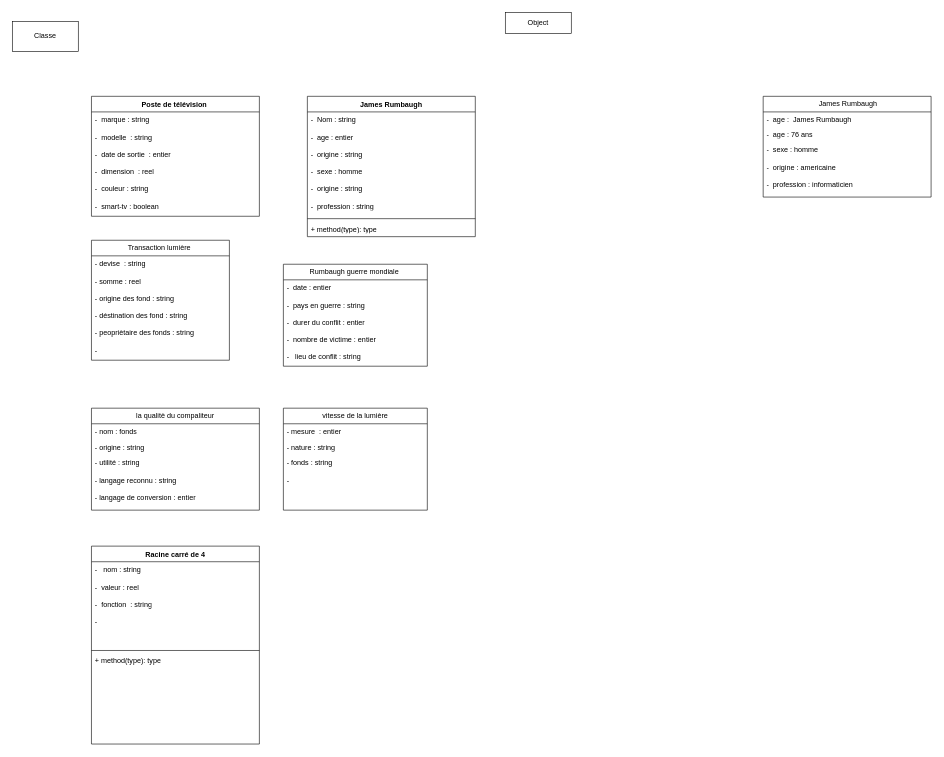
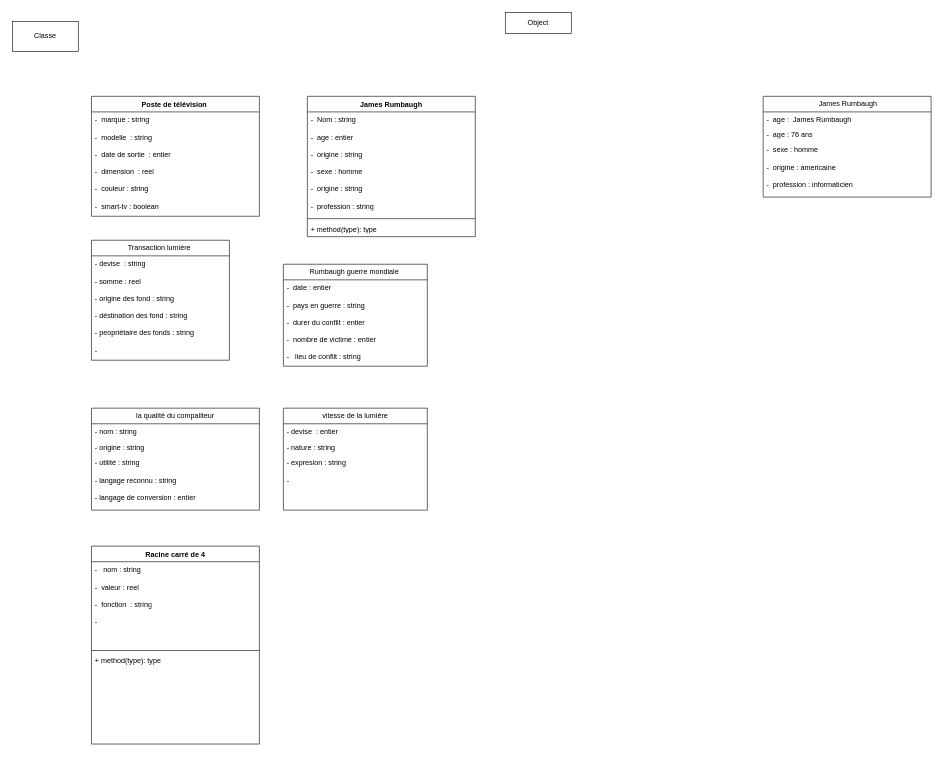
  <mxCell id="0" />
  <mxCell id="1" parent="0" />
  <mxCell id="2" value="Poste de télévision&amp;nbsp;" style="swimlane;fontStyle=1;align=center;verticalAlign=top;childLayout=stackLayout;horizontal=1;startSize=26;horizontalStack=0;resizeParent=1;resizeParentMax=0;resizeLast=0;collapsible=1;marginBottom=0;whiteSpace=wrap;html=1;" parent="1" vertex="1"><mxGeometry x="152" y="160" width="280" height="200" as="geometry" /></mxCell>
  <mxCell id="3" value="-&amp;nbsp; marque : string&lt;br&gt;&lt;br&gt;-&amp;nbsp; modelle&amp;nbsp; : string&lt;br&gt;&lt;br&gt;-&amp;nbsp; date de sortie&amp;nbsp; : entier&lt;br&gt;&lt;br&gt;-&amp;nbsp; dimension&amp;nbsp; : reel&lt;br&gt;&lt;br&gt;-&amp;nbsp; couleur : string&lt;br&gt;&lt;br&gt;-&amp;nbsp; smart-tv : boolean" style="text;strokeColor=none;fillColor=none;align=left;verticalAlign=top;spacingLeft=4;spacingRight=4;overflow=hidden;rotatable=0;points=[[0,0.5],[1,0.5]];portConstraint=eastwest;whiteSpace=wrap;html=1;" parent="2" vertex="1"><mxGeometry y="26" width="280" height="174" as="geometry" /></mxCell>
  <mxCell id="4" value="Classe" style="html=1;whiteSpace=wrap;" parent="1" vertex="1"><mxGeometry x="20" y="35" width="110" height="50" as="geometry" /></mxCell>
  <mxCell id="5" value="&amp;nbsp;James Rumbaugh" style="swimlane;fontStyle=0;childLayout=stackLayout;horizontal=1;startSize=26;fillColor=none;horizontalStack=0;resizeParent=1;resizeParentMax=0;resizeLast=0;collapsible=1;marginBottom=0;whiteSpace=wrap;html=1;" parent="1" vertex="1"><mxGeometry x="1272" y="160" width="280" height="168" as="geometry" /></mxCell>
  <mxCell id="6" value="-&amp;nbsp; age :&amp;nbsp;&amp;nbsp;James Rumbaugh&lt;br&gt;" style="text;strokeColor=none;fillColor=none;align=left;verticalAlign=top;spacingLeft=4;spacingRight=4;overflow=hidden;rotatable=0;points=[[0,0.5],[1,0.5]];portConstraint=eastwest;whiteSpace=wrap;html=1;" parent="5" vertex="1"><mxGeometry y="26" width="280" height="24" as="geometry" /></mxCell>
  <mxCell id="7" value="-&amp;nbsp; age : 76 ans&lt;br&gt;" style="text;strokeColor=none;fillColor=none;align=left;verticalAlign=top;spacingLeft=4;spacingRight=4;overflow=hidden;rotatable=0;points=[[0,0.5],[1,0.5]];portConstraint=eastwest;whiteSpace=wrap;html=1;" parent="5" vertex="1"><mxGeometry y="50" width="280" height="26" as="geometry" /></mxCell>
  <mxCell id="8" value="-&amp;nbsp; sexe : homme&amp;nbsp;&lt;br&gt;&lt;br&gt;-&amp;nbsp; origine : americaine&amp;nbsp;&lt;br&gt;&lt;br&gt;-&amp;nbsp; profession : informaticien&amp;nbsp;" style="text;strokeColor=none;fillColor=none;align=left;verticalAlign=top;spacingLeft=4;spacingRight=4;overflow=hidden;rotatable=0;points=[[0,0.5],[1,0.5]];portConstraint=eastwest;whiteSpace=wrap;html=1;" parent="5" vertex="1"><mxGeometry y="76" width="280" height="92" as="geometry" /></mxCell>
  <mxCell id="9" value="Transaction lumière&amp;nbsp;" style="swimlane;fontStyle=0;childLayout=stackLayout;horizontal=1;startSize=26;fillColor=none;horizontalStack=0;resizeParent=1;resizeParentMax=0;resizeLast=0;collapsible=1;marginBottom=0;whiteSpace=wrap;html=1;" parent="1" vertex="1"><mxGeometry x="152" y="400" width="230" height="200" as="geometry" /></mxCell>
  <mxCell id="10" value="- devise&amp;nbsp; : string&lt;br&gt;&lt;br&gt;- somme : reel&lt;br&gt;&lt;br&gt;- origine des fond : string&lt;br&gt;&lt;br&gt;- déstination des fond : string&lt;br&gt;&lt;br&gt;- peopriètaire des fonds : string&amp;nbsp;&lt;br&gt;&lt;br&gt;-&amp;nbsp;" style="text;strokeColor=none;fillColor=none;align=left;verticalAlign=top;spacingLeft=4;spacingRight=4;overflow=hidden;rotatable=0;points=[[0,0.5],[1,0.5]];portConstraint=eastwest;whiteSpace=wrap;html=1;" parent="9" vertex="1"><mxGeometry y="26" width="230" height="174" as="geometry" /></mxCell>
  <mxCell id="11" value="Rumbaugh guerre mondiale&amp;nbsp;" style="swimlane;fontStyle=0;childLayout=stackLayout;horizontal=1;startSize=26;fillColor=none;horizontalStack=0;resizeParent=1;resizeParentMax=0;resizeLast=0;collapsible=1;marginBottom=0;whiteSpace=wrap;html=1;" parent="1" vertex="1"><mxGeometry x="472" y="440" width="240" height="170" as="geometry" /></mxCell>
  <mxCell id="12" value="-&amp;nbsp; date : entier&amp;nbsp;&lt;br&gt;&lt;br&gt;-&amp;nbsp; pays en guerre : string&lt;br&gt;&lt;br&gt;-&amp;nbsp; durer du conflit : entier&amp;nbsp;&lt;br&gt;&lt;br&gt;-&amp;nbsp; nombre de victime : entier&amp;nbsp;&lt;br&gt;&lt;br&gt;-&amp;nbsp; &amp;nbsp;lieu de conflit : string" style="text;strokeColor=none;fillColor=none;align=left;verticalAlign=top;spacingLeft=4;spacingRight=4;overflow=hidden;rotatable=0;points=[[0,0.5],[1,0.5]];portConstraint=eastwest;whiteSpace=wrap;html=1;" parent="11" vertex="1"><mxGeometry y="26" width="240" height="144" as="geometry" /></mxCell>
  <mxCell id="13" value="la qualitè du compaliteur" style="swimlane;fontStyle=0;childLayout=stackLayout;horizontal=1;startSize=26;fillColor=none;horizontalStack=0;resizeParent=1;resizeParentMax=0;resizeLast=0;collapsible=1;marginBottom=0;whiteSpace=wrap;html=1;" parent="1" vertex="1"><mxGeometry x="152" y="680" width="280" height="170" as="geometry" /></mxCell>
- <mxCell id="14" value="- nom : fonds" style="text;strokeColor=none;fillColor=none;align=left;verticalAlign=top;spacingLeft=4;spacingRight=4;overflow=hidden;rotatable=0;points=[[0,0.5],[1,0.5]];portConstraint=eastwest;whiteSpace=wrap;html=1;" parent="13" vertex="1"><mxGeometry y="26" width="280" height="26" as="geometry" /></mxCell>
+ <mxCell id="14" value="- nom : string" style="text;strokeColor=none;fillColor=none;align=left;verticalAlign=top;spacingLeft=4;spacingRight=4;overflow=hidden;rotatable=0;points=[[0,0.5],[1,0.5]];portConstraint=eastwest;whiteSpace=wrap;html=1;" parent="13" vertex="1"><mxGeometry y="26" width="280" height="26" as="geometry" /></mxCell>
  <mxCell id="15" value="- origine : string&lt;br&gt;&lt;br&gt;" style="text;strokeColor=none;fillColor=none;align=left;verticalAlign=top;spacingLeft=4;spacingRight=4;overflow=hidden;rotatable=0;points=[[0,0.5],[1,0.5]];portConstraint=eastwest;whiteSpace=wrap;html=1;" parent="13" vertex="1"><mxGeometry y="52" width="280" height="26" as="geometry" /></mxCell>
  <mxCell id="16" value="- utilité : string&lt;br&gt;&lt;br&gt;- langage reconnu : string&amp;nbsp;&lt;br&gt;&lt;br&gt;- langage de conversion : entier&amp;nbsp;" style="text;strokeColor=none;fillColor=none;align=left;verticalAlign=top;spacingLeft=4;spacingRight=4;overflow=hidden;rotatable=0;points=[[0,0.5],[1,0.5]];portConstraint=eastwest;whiteSpace=wrap;html=1;" parent="13" vertex="1"><mxGeometry y="78" width="280" height="92" as="geometry" /></mxCell>
  <mxCell id="17" value="vitesse de la lumière" style="swimlane;fontStyle=0;childLayout=stackLayout;horizontal=1;startSize=26;fillColor=none;horizontalStack=0;resizeParent=1;resizeParentMax=0;resizeLast=0;collapsible=1;marginBottom=0;whiteSpace=wrap;html=1;" parent="1" vertex="1"><mxGeometry x="472" y="680" width="240" height="170" as="geometry" /></mxCell>
- <mxCell id="18" value="- mesure&amp;nbsp; : entier" style="text;strokeColor=none;fillColor=none;align=left;verticalAlign=top;spacingLeft=4;spacingRight=4;overflow=hidden;rotatable=0;points=[[0,0.5],[1,0.5]];portConstraint=eastwest;whiteSpace=wrap;html=1;" parent="17" vertex="1"><mxGeometry y="26" width="240" height="26" as="geometry" /></mxCell>
+ <mxCell id="18" value="- devise&amp;nbsp; : entier" style="text;strokeColor=none;fillColor=none;align=left;verticalAlign=top;spacingLeft=4;spacingRight=4;overflow=hidden;rotatable=0;points=[[0,0.5],[1,0.5]];portConstraint=eastwest;whiteSpace=wrap;html=1;" parent="17" vertex="1"><mxGeometry y="26" width="240" height="26" as="geometry" /></mxCell>
  <mxCell id="19" value="- nature : string&lt;br&gt;" style="text;strokeColor=none;fillColor=none;align=left;verticalAlign=top;spacingLeft=4;spacingRight=4;overflow=hidden;rotatable=0;points=[[0,0.5],[1,0.5]];portConstraint=eastwest;whiteSpace=wrap;html=1;" parent="17" vertex="1"><mxGeometry y="52" width="240" height="26" as="geometry" /></mxCell>
- <mxCell id="20" value="- fonds : string&lt;br&gt;&lt;br&gt;-&amp;nbsp;" style="text;strokeColor=none;fillColor=none;align=left;verticalAlign=top;spacingLeft=4;spacingRight=4;overflow=hidden;rotatable=0;points=[[0,0.5],[1,0.5]];portConstraint=eastwest;whiteSpace=wrap;html=1;" parent="17" vertex="1"><mxGeometry y="78" width="240" height="92" as="geometry" /></mxCell>
+ <mxCell id="20" value="- expresion : string&lt;br&gt;&lt;br&gt;-&amp;nbsp;" style="text;strokeColor=none;fillColor=none;align=left;verticalAlign=top;spacingLeft=4;spacingRight=4;overflow=hidden;rotatable=0;points=[[0,0.5],[1,0.5]];portConstraint=eastwest;whiteSpace=wrap;html=1;" parent="17" vertex="1"><mxGeometry y="78" width="240" height="92" as="geometry" /></mxCell>
  <mxCell id="21" value="Racine carré de 4" style="swimlane;fontStyle=1;align=center;verticalAlign=top;childLayout=stackLayout;horizontal=1;startSize=26;horizontalStack=0;resizeParent=1;resizeParentMax=0;resizeLast=0;collapsible=1;marginBottom=0;whiteSpace=wrap;html=1;" parent="1" vertex="1"><mxGeometry x="152" y="910" width="280" height="330" as="geometry" /></mxCell>
  <mxCell id="22" value="-&amp;nbsp; &amp;nbsp;nom : string&lt;br&gt;&lt;br&gt;-&amp;nbsp; valeur : reel&lt;br&gt;&lt;br&gt;-&amp;nbsp; fonction&amp;nbsp; : string&lt;br&gt;&lt;br&gt;-&amp;nbsp;&amp;nbsp;" style="text;strokeColor=none;fillColor=none;align=left;verticalAlign=top;spacingLeft=4;spacingRight=4;overflow=hidden;rotatable=0;points=[[0,0.5],[1,0.5]];portConstraint=eastwest;whiteSpace=wrap;html=1;" parent="21" vertex="1"><mxGeometry y="26" width="280" height="144" as="geometry" /></mxCell>
  <mxCell id="23" value="" style="line;strokeWidth=1;fillColor=none;align=left;verticalAlign=middle;spacingTop=-1;spacingLeft=3;spacingRight=3;rotatable=0;labelPosition=right;points=[];portConstraint=eastwest;strokeColor=inherit;" parent="21" vertex="1"><mxGeometry y="170" width="280" height="8" as="geometry" /></mxCell>
  <mxCell id="24" value="+ method(type): type" style="text;strokeColor=none;fillColor=none;align=left;verticalAlign=top;spacingLeft=4;spacingRight=4;overflow=hidden;rotatable=0;points=[[0,0.5],[1,0.5]];portConstraint=eastwest;whiteSpace=wrap;html=1;" parent="21" vertex="1"><mxGeometry y="178" width="280" height="152" as="geometry" /></mxCell>
  <mxCell id="25" value="James Rumbaugh" style="swimlane;fontStyle=1;align=center;verticalAlign=top;childLayout=stackLayout;horizontal=1;startSize=26;horizontalStack=0;resizeParent=1;resizeParentMax=0;resizeLast=0;collapsible=1;marginBottom=0;whiteSpace=wrap;html=1;" vertex="1" parent="1"><mxGeometry x="512" y="160" width="280" height="234" as="geometry" /></mxCell>
  <mxCell id="26" value="-&amp;nbsp; Nom : string&lt;br&gt;&lt;br&gt;-&amp;nbsp; age : entier&lt;br&gt;&lt;br&gt;-&amp;nbsp; origine : string&lt;br&gt;&lt;br&gt;-&amp;nbsp; sexe : homme&lt;br&gt;&lt;br&gt;-&amp;nbsp; origine : string&lt;br&gt;&lt;br&gt;-&amp;nbsp; profession : string&amp;nbsp;" style="text;strokeColor=none;fillColor=none;align=left;verticalAlign=top;spacingLeft=4;spacingRight=4;overflow=hidden;rotatable=0;points=[[0,0.5],[1,0.5]];portConstraint=eastwest;whiteSpace=wrap;html=1;" vertex="1" parent="25"><mxGeometry y="26" width="280" height="174" as="geometry" /></mxCell>
  <mxCell id="27" value="" style="line;strokeWidth=1;fillColor=none;align=left;verticalAlign=middle;spacingTop=-1;spacingLeft=3;spacingRight=3;rotatable=0;labelPosition=right;points=[];portConstraint=eastwest;strokeColor=inherit;" vertex="1" parent="25"><mxGeometry y="200" width="280" height="8" as="geometry" /></mxCell>
  <mxCell id="28" value="+ method(type): type" style="text;strokeColor=none;fillColor=none;align=left;verticalAlign=top;spacingLeft=4;spacingRight=4;overflow=hidden;rotatable=0;points=[[0,0.5],[1,0.5]];portConstraint=eastwest;whiteSpace=wrap;html=1;" vertex="1" parent="25"><mxGeometry y="208" width="280" height="26" as="geometry" /></mxCell>
  <mxCell id="29" value="Object" style="html=1;whiteSpace=wrap;" vertex="1" parent="1"><mxGeometry x="842" y="20" width="110" height="35" as="geometry" /></mxCell>
